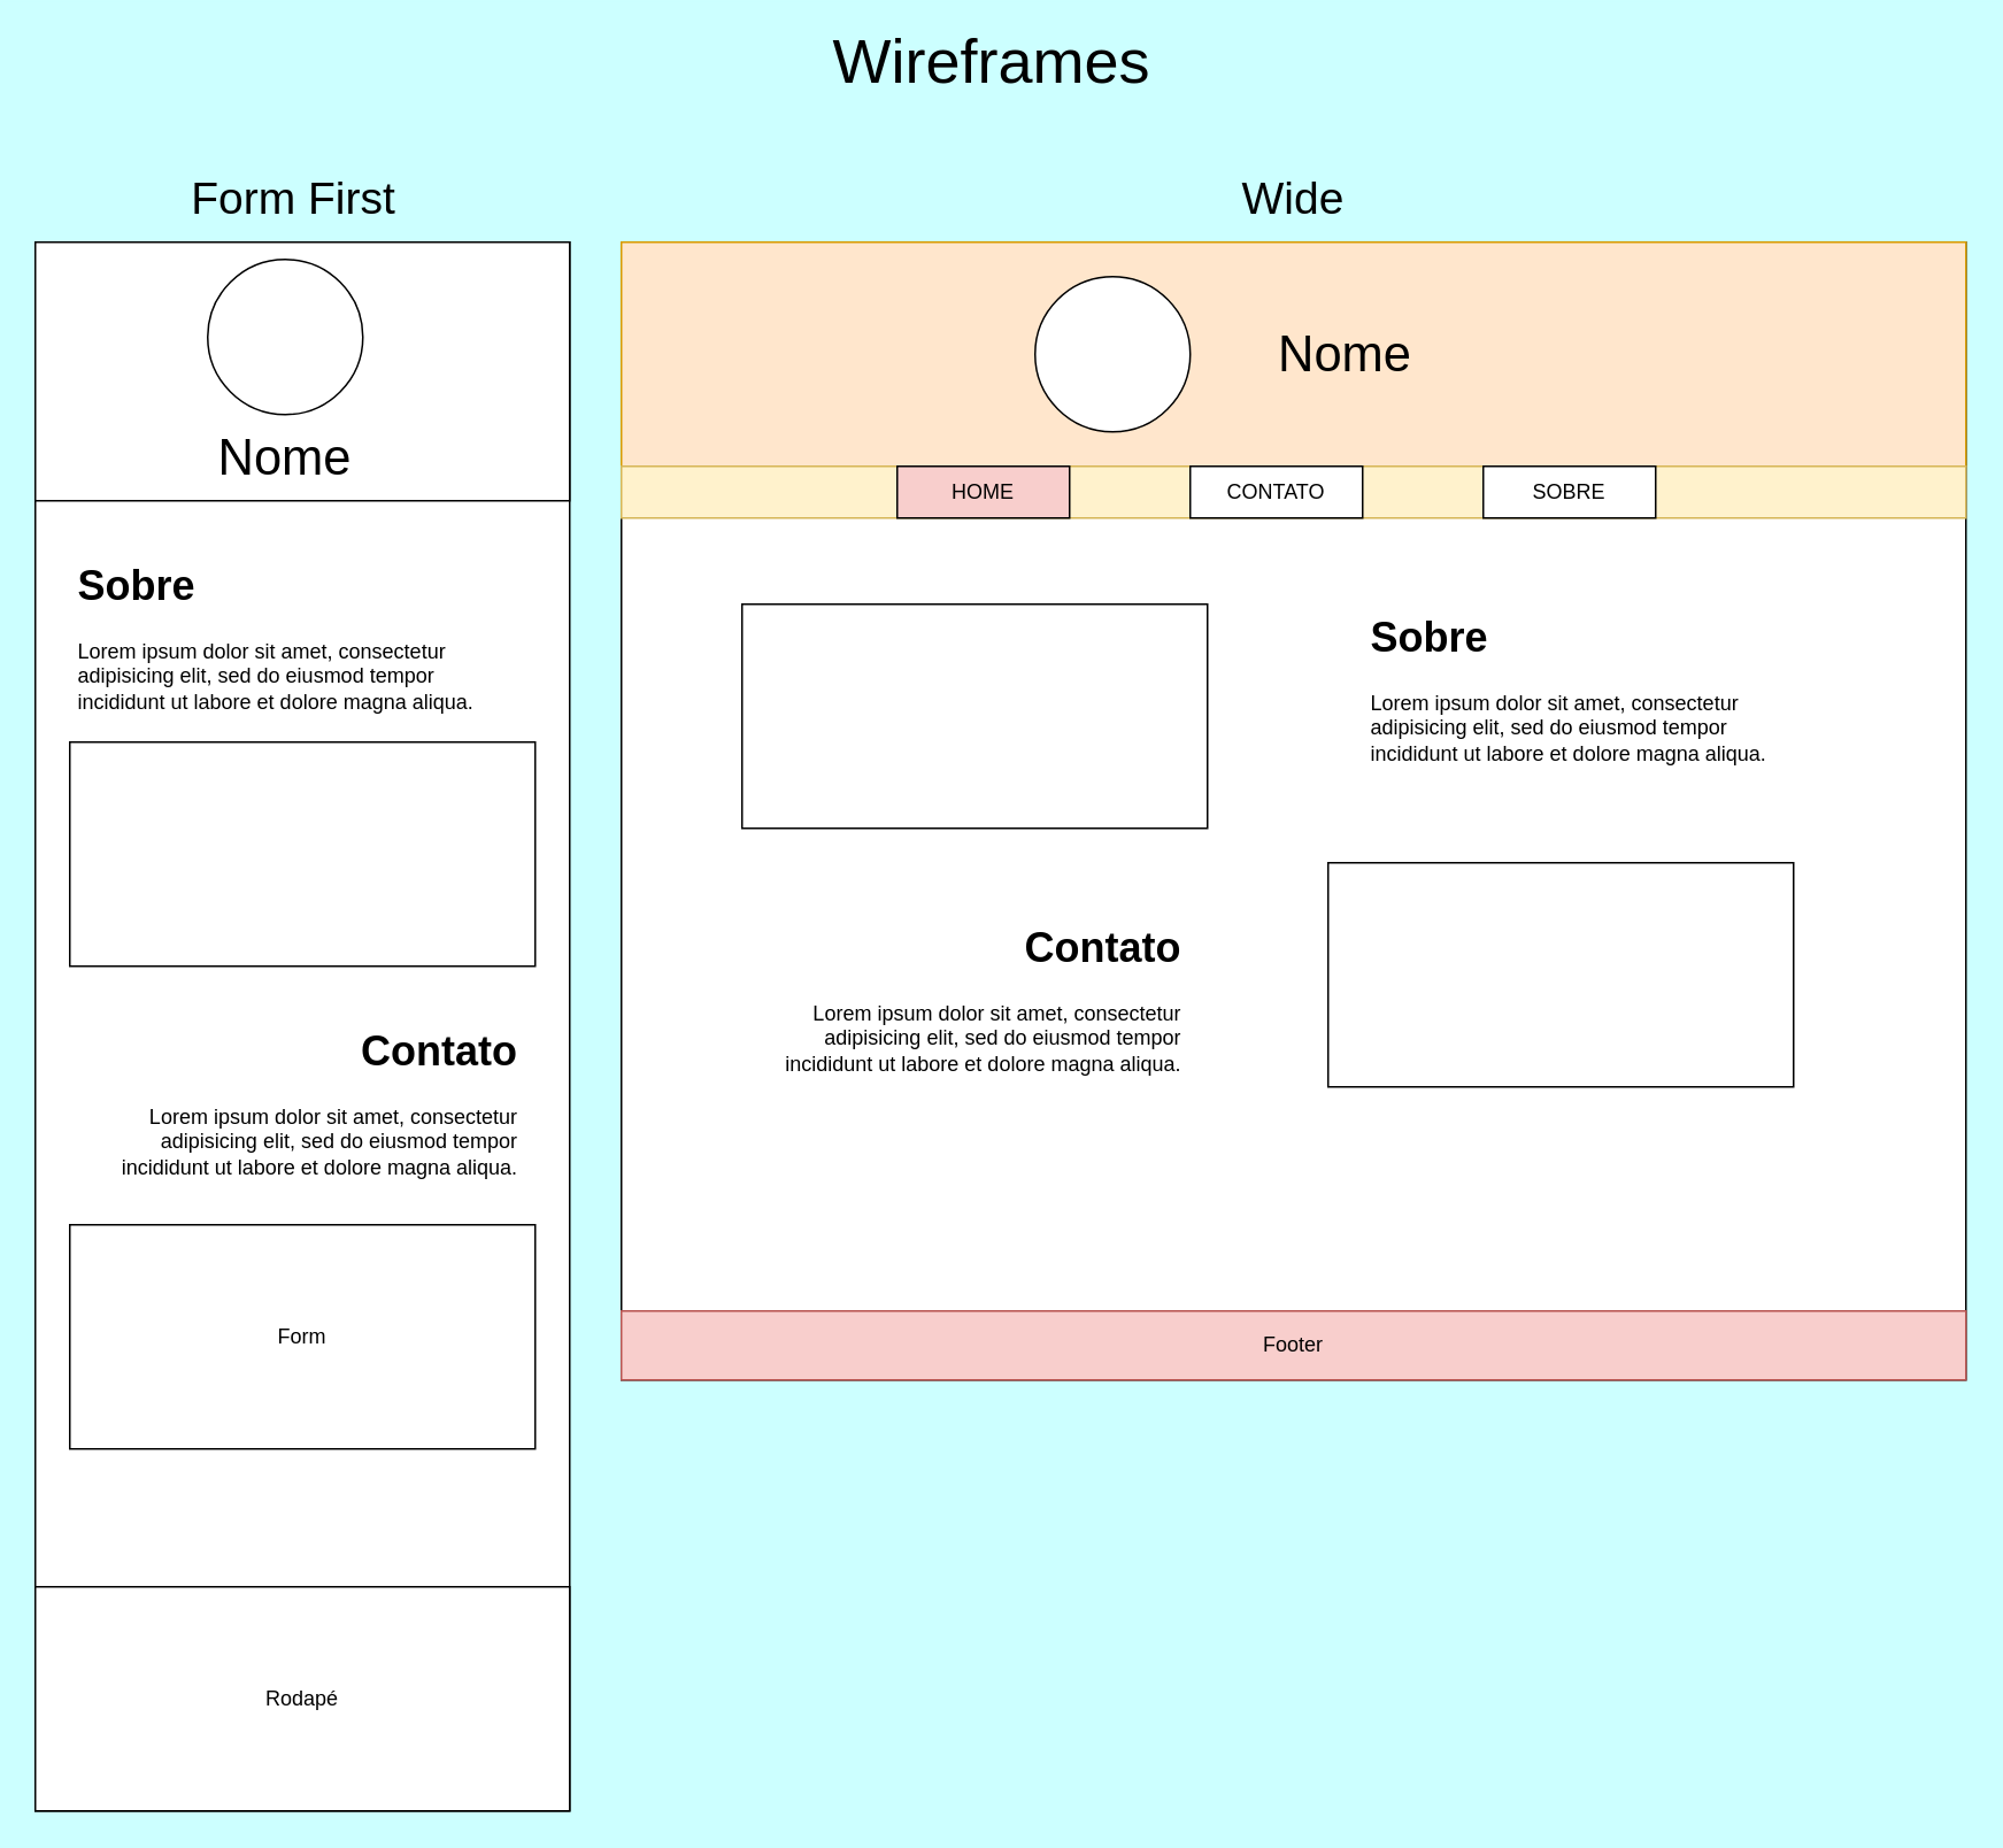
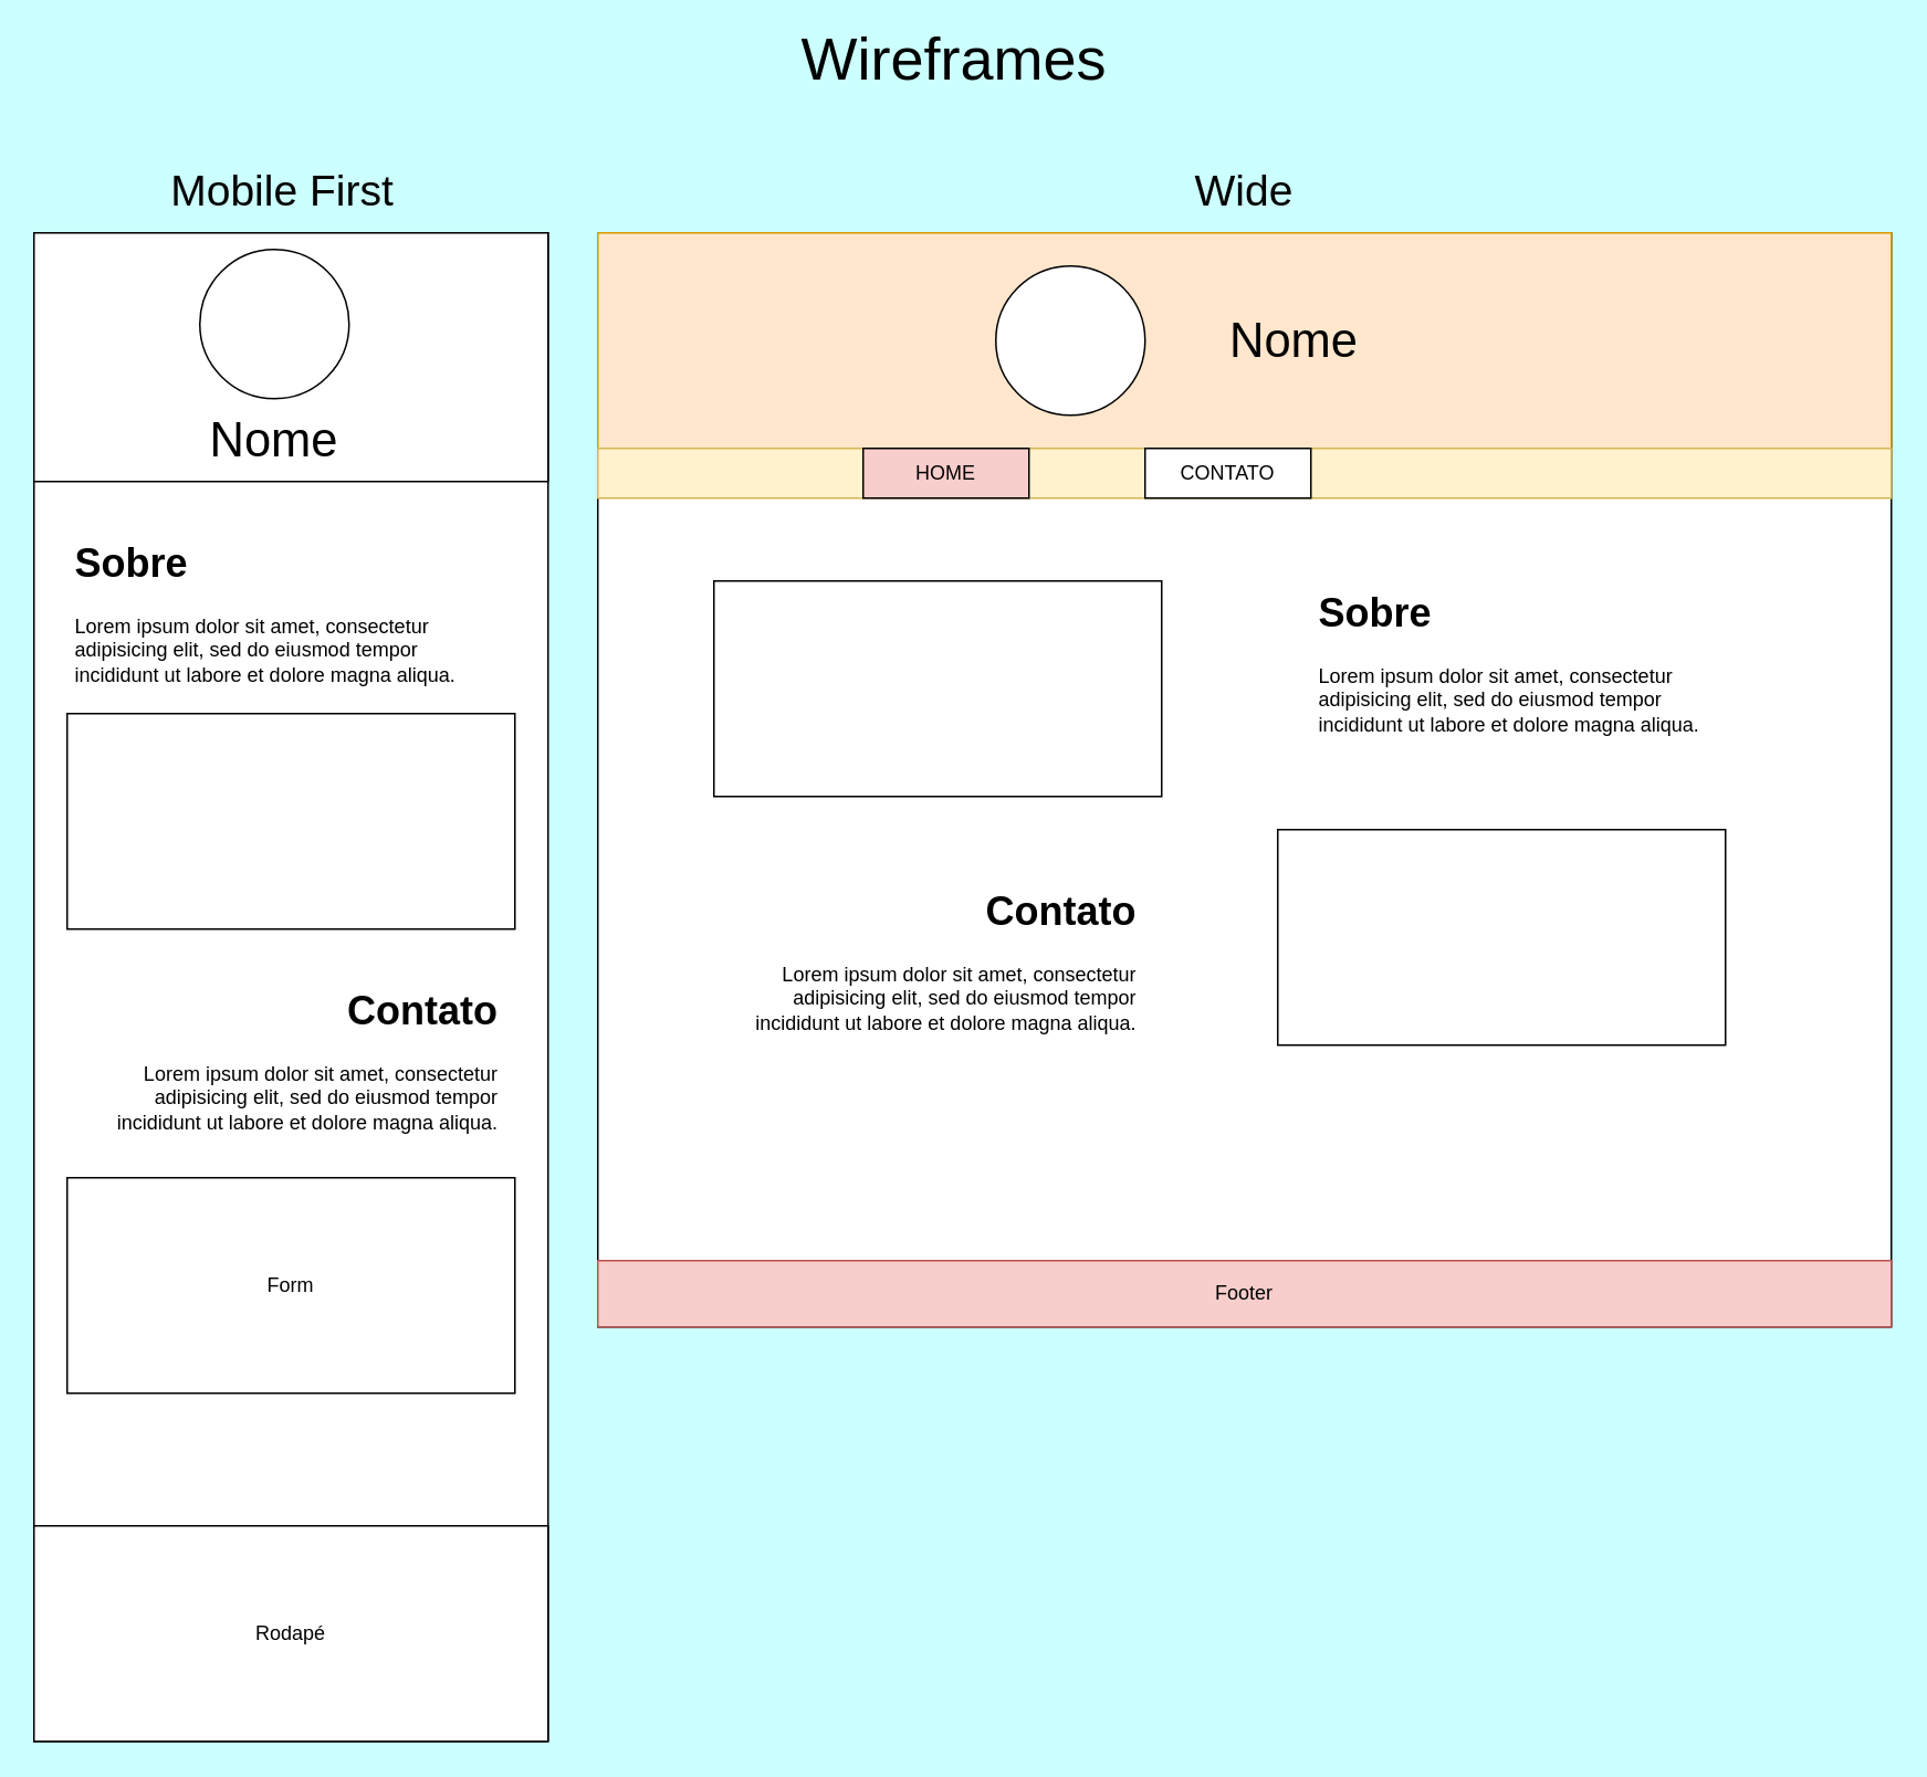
  <mxCell id="0" />
  <mxCell id="1" parent="0" />
  <mxCell id="2" value="" style="rounded=0;whiteSpace=wrap;html=1;" vertex="1" parent="1"><mxGeometry x="20" y="140" width="310" height="910" as="geometry" /></mxCell>
  <mxCell id="3" value="Wireframes" style="text;html=1;strokeColor=none;fillColor=none;align=center;verticalAlign=middle;whiteSpace=wrap;rounded=0;fontSize=36;" vertex="1" parent="1"><mxGeometry x="505" y="20" width="140" height="30" as="geometry" /></mxCell>
- <mxCell id="4" value="Form First" style="text;html=1;strokeColor=none;fillColor=none;align=center;verticalAlign=middle;whiteSpace=wrap;rounded=0;fontSize=26;" vertex="1" parent="1"><mxGeometry x="90" y="100" width="160" height="30" as="geometry" /></mxCell>
+ <mxCell id="4" value="Mobile First" style="text;html=1;strokeColor=none;fillColor=none;align=center;verticalAlign=middle;whiteSpace=wrap;rounded=0;fontSize=26;" vertex="1" parent="1"><mxGeometry x="90" y="100" width="160" height="30" as="geometry" /></mxCell>
  <mxCell id="5" value="" style="rounded=0;whiteSpace=wrap;html=1;" vertex="1" parent="1"><mxGeometry x="20" y="140" width="310" height="150" as="geometry" /></mxCell>
  <mxCell id="6" value="" style="ellipse;whiteSpace=wrap;html=1;aspect=fixed;" vertex="1" parent="1"><mxGeometry x="120" y="150" width="90" height="90" as="geometry" /></mxCell>
  <mxCell id="7" value="Nome" style="text;html=1;strokeColor=none;fillColor=none;align=center;verticalAlign=middle;whiteSpace=wrap;rounded=0;fontSize=29;" vertex="1" parent="1"><mxGeometry x="135" y="250" width="60" height="30" as="geometry" /></mxCell>
  <mxCell id="8" value="&lt;h1&gt;Sobre&lt;/h1&gt;&lt;p&gt;Lorem ipsum dolor sit amet, consectetur adipisicing elit, sed do eiusmod tempor incididunt ut labore et dolore magna aliqua.&lt;/p&gt;" style="text;html=1;strokeColor=none;fillColor=none;spacing=5;spacingTop=-20;whiteSpace=wrap;overflow=hidden;rounded=0;" vertex="1" parent="1"><mxGeometry x="40" y="320" width="260" height="120" as="geometry" /></mxCell>
  <mxCell id="9" value="" style="rounded=0;whiteSpace=wrap;html=1;" vertex="1" parent="1"><mxGeometry x="40" y="430" width="270" height="130" as="geometry" /></mxCell>
  <mxCell id="10" value="&lt;h1&gt;Contato&lt;/h1&gt;&lt;p&gt;Lorem ipsum dolor sit amet, consectetur adipisicing elit, sed do eiusmod tempor incididunt ut labore et dolore magna aliqua.&lt;/p&gt;" style="text;html=1;strokeColor=none;fillColor=none;spacing=5;spacingTop=-20;whiteSpace=wrap;overflow=hidden;rounded=0;align=right;" vertex="1" parent="1"><mxGeometry x="45" y="590" width="260" height="120" as="geometry" /></mxCell>
  <mxCell id="11" value="Form" style="rounded=0;whiteSpace=wrap;html=1;" vertex="1" parent="1"><mxGeometry x="40" y="710" width="270" height="130" as="geometry" /></mxCell>
  <mxCell id="12" value="Rodapé" style="rounded=0;whiteSpace=wrap;html=1;" vertex="1" parent="1"><mxGeometry x="20" y="920" width="310" height="130" as="geometry" /></mxCell>
  <mxCell id="13" value="" style="rounded=0;whiteSpace=wrap;html=1;" vertex="1" parent="1"><mxGeometry x="360" y="140" width="780" height="660" as="geometry" /></mxCell>
  <mxCell id="14" value="Wide" style="text;html=1;strokeColor=none;fillColor=none;align=center;verticalAlign=middle;whiteSpace=wrap;rounded=0;fontSize=26;" vertex="1" parent="1"><mxGeometry x="670" y="100" width="160" height="30" as="geometry" /></mxCell>
  <mxCell id="15" value="" style="rounded=0;whiteSpace=wrap;html=1;fillColor=#ffe6cc;strokeColor=#d79b00;" vertex="1" parent="1"><mxGeometry x="360" y="140" width="780" height="130" as="geometry" /></mxCell>
  <mxCell id="16" value="" style="ellipse;whiteSpace=wrap;html=1;aspect=fixed;" vertex="1" parent="1"><mxGeometry x="600" y="160" width="90" height="90" as="geometry" /></mxCell>
  <mxCell id="17" value="Nome" style="text;html=1;strokeColor=none;fillColor=none;align=center;verticalAlign=middle;whiteSpace=wrap;rounded=0;fontSize=29;" vertex="1" parent="1"><mxGeometry x="750" y="190" width="60" height="30" as="geometry" /></mxCell>
  <mxCell id="18" value="" style="rounded=0;whiteSpace=wrap;html=1;fillColor=#fff2cc;strokeColor=#d6b656;" vertex="1" parent="1"><mxGeometry x="360" y="270" width="780" height="30" as="geometry" /></mxCell>
  <mxCell id="19" value="HOME" style="rounded=0;whiteSpace=wrap;html=1;fillColor=#f8cecc;" vertex="1" parent="1"><mxGeometry x="520" y="270" width="100" height="30" as="geometry" /></mxCell>
  <mxCell id="20" value="CONTATO" style="rounded=0;whiteSpace=wrap;html=1;" vertex="1" parent="1"><mxGeometry x="690" y="270" width="100" height="30" as="geometry" /></mxCell>
- <mxCell id="21" value="SOBRE" style="rounded=0;whiteSpace=wrap;html=1;" vertex="1" parent="1"><mxGeometry x="860" y="270" width="100" height="30" as="geometry" /></mxCell>
  <mxCell id="22" value="" style="rounded=0;whiteSpace=wrap;html=1;" vertex="1" parent="1"><mxGeometry x="430" y="350" width="270" height="130" as="geometry" /></mxCell>
  <mxCell id="23" value="&lt;h1&gt;Sobre&lt;/h1&gt;&lt;p&gt;Lorem ipsum dolor sit amet, consectetur adipisicing elit, sed do eiusmod tempor incididunt ut labore et dolore magna aliqua.&lt;/p&gt;" style="text;html=1;strokeColor=none;fillColor=none;spacing=5;spacingTop=-20;whiteSpace=wrap;overflow=hidden;rounded=0;" vertex="1" parent="1"><mxGeometry x="790" y="350" width="260" height="120" as="geometry" /></mxCell>
  <mxCell id="24" value="&lt;h1&gt;Contato&lt;/h1&gt;&lt;p&gt;Lorem ipsum dolor sit amet, consectetur adipisicing elit, sed do eiusmod tempor incididunt ut labore et dolore magna aliqua.&lt;/p&gt;" style="text;html=1;strokeColor=none;fillColor=none;spacing=5;spacingTop=-20;whiteSpace=wrap;overflow=hidden;rounded=0;align=right;" vertex="1" parent="1"><mxGeometry x="430" y="530" width="260" height="120" as="geometry" /></mxCell>
  <mxCell id="25" value="" style="rounded=0;whiteSpace=wrap;html=1;" vertex="1" parent="1"><mxGeometry x="770" y="500" width="270" height="130" as="geometry" /></mxCell>
  <mxCell id="26" value="Footer" style="rounded=0;whiteSpace=wrap;html=1;fillColor=#f8cecc;strokeColor=#b85450;" vertex="1" parent="1"><mxGeometry x="360" y="760" width="780" height="40" as="geometry" /></mxCell>
